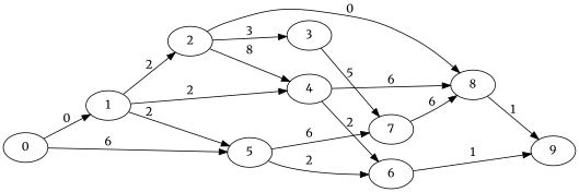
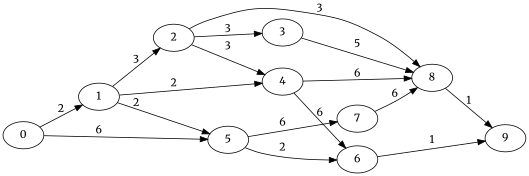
  digraph {
    fontname=Merriweather
    rankdir=LR
    node [fontname=Merriweather]
    edge [fontname=Merriweather]
    1
    2
    4
    5
    3
    8
    6
    7
    9
    0
-   1 -> 2 [label=2]
+   1 -> 2 [label=3]
    1 -> 4 [label=2]
    1 -> 5 [label=2]
-   2 -> 4 [label=8]
+   2 -> 4 [label=3]
    2 -> 3 [label=3]
-   2 -> 8 [label=0]
+   2 -> 8 [label=3]
    4 -> 8 [label=6]
-   4 -> 6 [label=2]
+   4 -> 6 [label=6]
    5 -> 6 [label=2]
    5 -> 7 [label=6]
-   3 -> 7 [label=5]
+   3 -> 8 [label=5]
    8 -> 9 [label=1]
    6 -> 9 [label=1]
    7 -> 8 [label=6]
-   0 -> 1 [label=0]
+   0 -> 1 [label=2]
    0 -> 5 [label=6]
  }
